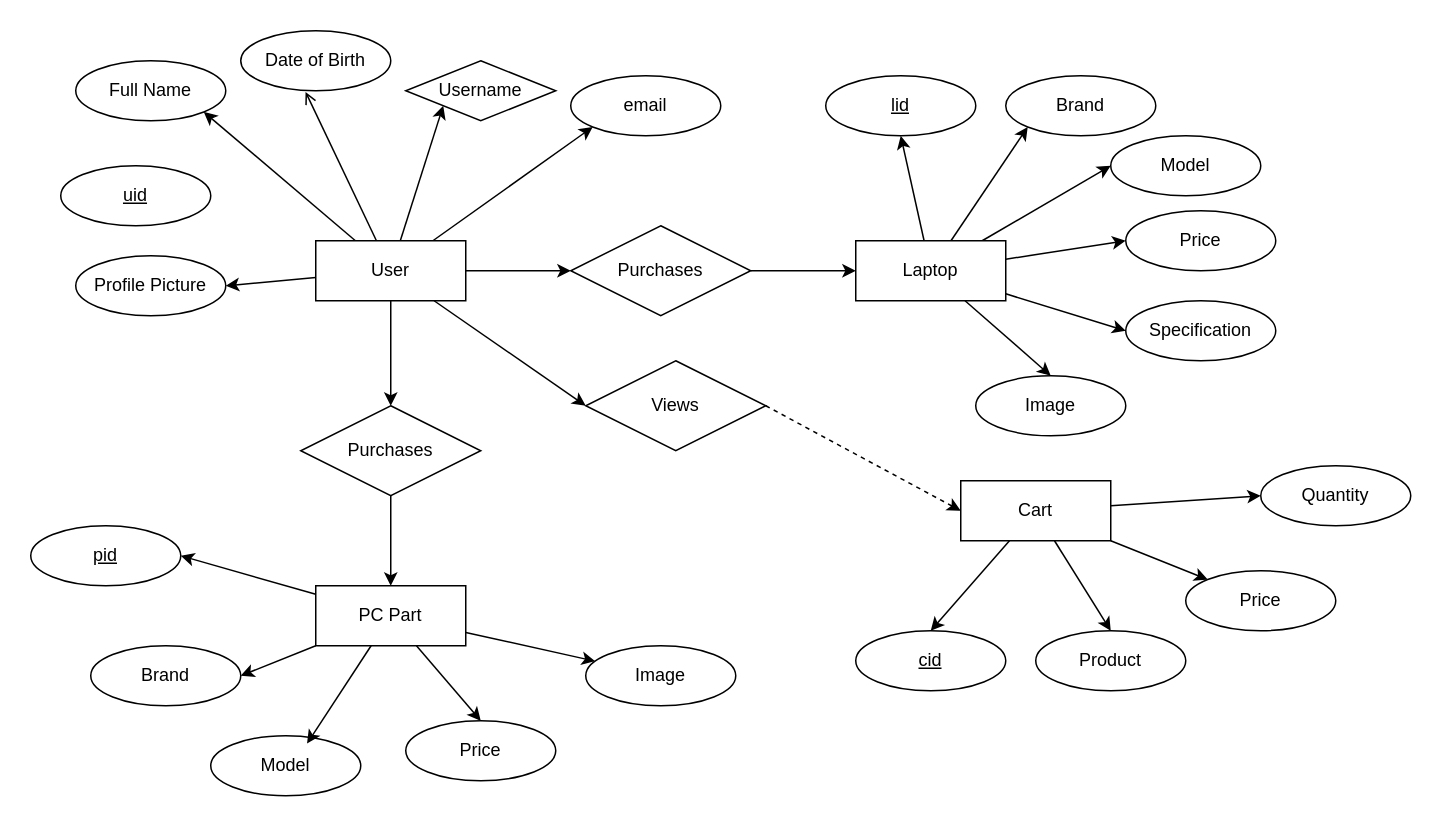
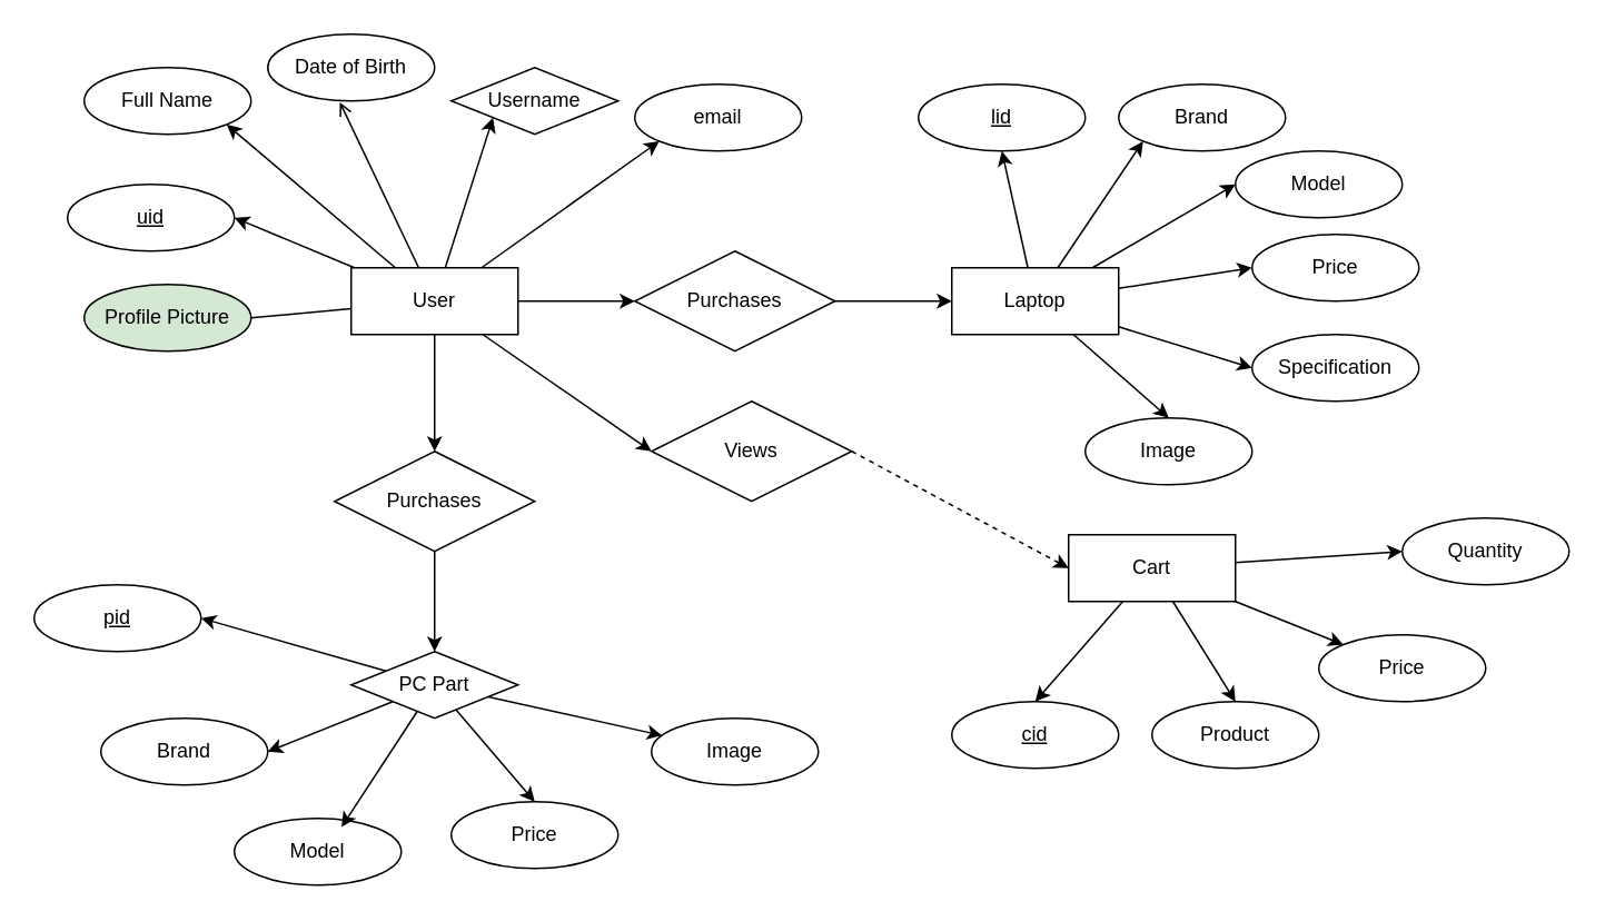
  <mxCell id="0" />
  <mxCell id="1" parent="0" />
  <mxCell id="2" style="edgeStyle=none;html=1;entryX=0;entryY=0.5;entryDx=0;entryDy=0;" edge="1" parent="1" source="10" target="12"><mxGeometry relative="1" as="geometry" /></mxCell>
  <mxCell id="3" style="edgeStyle=none;html=1;entryX=0.5;entryY=0;entryDx=0;entryDy=0;" edge="1" parent="1" source="10" target="20"><mxGeometry relative="1" as="geometry" /></mxCell>
  <mxCell id="4" style="edgeStyle=none;html=1;entryX=0;entryY=0.5;entryDx=0;entryDy=0;" edge="1" parent="1" source="10" target="27"><mxGeometry relative="1" as="geometry" /></mxCell>
- <mxCell id="5" style="edgeStyle=none;html=1;entryX=1;entryY=0.5;entryDx=0;entryDy=0;" edge="1" parent="1" source="10" target="36"><mxGeometry relative="1" as="geometry" /></mxCell>
+ <mxCell id="5" style="edgeStyle=none;html=1;entryX=1;entryY=0.5;entryDx=0;entryDy=0;endArrow=none;" edge="1" parent="1" source="10" target="36"><mxGeometry relative="1" as="geometry" /></mxCell>
+ <mxCell id="6" style="edgeStyle=none;html=1;entryX=1;entryY=0.5;entryDx=0;entryDy=0;" edge="1" parent="1" source="10" target="33"><mxGeometry relative="1" as="geometry" /></mxCell>
  <mxCell id="7" style="edgeStyle=none;html=1;entryX=1;entryY=1;entryDx=0;entryDy=0;" edge="1" parent="1" source="10" target="37"><mxGeometry relative="1" as="geometry" /></mxCell>
  <mxCell id="8" style="edgeStyle=none;html=1;entryX=0;entryY=1;entryDx=0;entryDy=0;" edge="1" parent="1" source="10" target="34"><mxGeometry relative="1" as="geometry" /></mxCell>
  <mxCell id="9" style="edgeStyle=none;html=1;entryX=0;entryY=1;entryDx=0;entryDy=0;" edge="1" parent="1" source="10" target="35"><mxGeometry relative="1" as="geometry" /></mxCell>
  <mxCell id="10" value="User" style="whiteSpace=wrap;html=1;align=center;" vertex="1" parent="1"><mxGeometry x="210" y="160" width="100" height="40" as="geometry" /></mxCell>
  <mxCell id="11" style="edgeStyle=none;html=1;entryX=0;entryY=0.5;entryDx=0;entryDy=0;" edge="1" parent="1" source="12" target="18"><mxGeometry relative="1" as="geometry" /></mxCell>
  <mxCell id="12" value="Purchases" style="shape=rhombus;perimeter=rhombusPerimeter;whiteSpace=wrap;html=1;align=center;" vertex="1" parent="1"><mxGeometry x="380" y="150" width="120" height="60" as="geometry" /></mxCell>
  <mxCell id="13" style="edgeStyle=none;html=1;entryX=0;entryY=1;entryDx=0;entryDy=0;" edge="1" parent="1" source="18" target="41"><mxGeometry relative="1" as="geometry" /></mxCell>
  <mxCell id="14" style="edgeStyle=none;html=1;entryX=0;entryY=0.5;entryDx=0;entryDy=0;" edge="1" parent="1" source="18" target="42"><mxGeometry relative="1" as="geometry" /></mxCell>
  <mxCell id="15" style="edgeStyle=none;html=1;entryX=0;entryY=0.5;entryDx=0;entryDy=0;" edge="1" parent="1" source="18" target="43"><mxGeometry relative="1" as="geometry" /></mxCell>
  <mxCell id="16" style="edgeStyle=none;html=1;entryX=0;entryY=0.5;entryDx=0;entryDy=0;" edge="1" parent="1" source="18" target="44"><mxGeometry relative="1" as="geometry" /></mxCell>
  <mxCell id="17" style="edgeStyle=none;html=1;entryX=0.5;entryY=0;entryDx=0;entryDy=0;" edge="1" parent="1" source="18" target="50"><mxGeometry relative="1" as="geometry" /></mxCell>
  <mxCell id="18" value="Laptop" style="whiteSpace=wrap;html=1;align=center;" vertex="1" parent="1"><mxGeometry x="570" y="160" width="100" height="40" as="geometry" /></mxCell>
  <mxCell id="19" style="edgeStyle=none;html=1;entryX=0.5;entryY=0;entryDx=0;entryDy=0;" edge="1" parent="1" source="20" target="25"><mxGeometry relative="1" as="geometry" /></mxCell>
  <mxCell id="20" value="Purchases" style="shape=rhombus;perimeter=rhombusPerimeter;whiteSpace=wrap;html=1;align=center;" vertex="1" parent="1"><mxGeometry x="200" y="270" width="120" height="60" as="geometry" /></mxCell>
  <mxCell id="21" style="edgeStyle=none;html=1;entryX=1;entryY=0.5;entryDx=0;entryDy=0;" edge="1" parent="1" source="25" target="51"><mxGeometry relative="1" as="geometry" /></mxCell>
  <mxCell id="22" style="edgeStyle=none;html=1;entryX=1;entryY=0.5;entryDx=0;entryDy=0;" edge="1" parent="1" source="25" target="52"><mxGeometry relative="1" as="geometry" /></mxCell>
  <mxCell id="23" style="edgeStyle=none;html=1;entryX=0.5;entryY=0;entryDx=0;entryDy=0;" edge="1" parent="1" source="25" target="54"><mxGeometry relative="1" as="geometry" /></mxCell>
  <mxCell id="24" style="edgeStyle=none;html=1;" edge="1" parent="1" source="25" target="55"><mxGeometry relative="1" as="geometry" /></mxCell>
- <mxCell id="25" value="PC Part" style="whiteSpace=wrap;html=1;align=center;" vertex="1" parent="1"><mxGeometry x="210" y="390" width="100" height="40" as="geometry" /></mxCell>
+ <mxCell id="25" value="PC Part" style="rhombus;whiteSpace=wrap;html=1;align=center;" vertex="1" parent="1"><mxGeometry x="210" y="390" width="100" height="40" as="geometry" /></mxCell>
  <mxCell id="26" style="edgeStyle=none;html=1;entryX=0;entryY=0.5;entryDx=0;entryDy=0;exitX=1;exitY=0.5;exitDx=0;exitDy=0;dashed=1;" edge="1" parent="1" source="27" target="32"><mxGeometry relative="1" as="geometry" /></mxCell>
  <mxCell id="27" value="Views" style="shape=rhombus;perimeter=rhombusPerimeter;whiteSpace=wrap;html=1;align=center;" vertex="1" parent="1"><mxGeometry x="390" y="240" width="120" height="60" as="geometry" /></mxCell>
  <mxCell id="28" style="edgeStyle=none;html=1;entryX=0.5;entryY=0;entryDx=0;entryDy=0;" edge="1" parent="1" source="32" target="46"><mxGeometry relative="1" as="geometry" /></mxCell>
  <mxCell id="29" style="edgeStyle=none;html=1;entryX=0.5;entryY=0;entryDx=0;entryDy=0;" edge="1" parent="1" source="32" target="47"><mxGeometry relative="1" as="geometry" /></mxCell>
  <mxCell id="30" style="edgeStyle=none;html=1;" edge="1" parent="1" source="32" target="48"><mxGeometry relative="1" as="geometry" /></mxCell>
  <mxCell id="31" style="edgeStyle=none;html=1;entryX=0;entryY=0.5;entryDx=0;entryDy=0;" edge="1" parent="1" source="32" target="49"><mxGeometry relative="1" as="geometry" /></mxCell>
  <mxCell id="32" value="Cart" style="whiteSpace=wrap;html=1;align=center;" vertex="1" parent="1"><mxGeometry x="640" y="320" width="100" height="40" as="geometry" /></mxCell>
  <mxCell id="33" value="u&lt;span style=&quot;background-color: transparent;&quot;&gt;id&lt;/span&gt;" style="ellipse;whiteSpace=wrap;html=1;align=center;fontStyle=4;" vertex="1" parent="1"><mxGeometry x="40" y="110" width="100" height="40" as="geometry" /></mxCell>
  <mxCell id="34" value="Username" style="rhombus;whiteSpace=wrap;html=1;align=center;" vertex="1" parent="1"><mxGeometry x="270" y="40" width="100" height="40" as="geometry" /></mxCell>
  <mxCell id="35" value="email" style="ellipse;whiteSpace=wrap;html=1;align=center;" vertex="1" parent="1"><mxGeometry x="380" y="50" width="100" height="40" as="geometry" /></mxCell>
- <mxCell id="36" value="Profile Picture" style="ellipse;whiteSpace=wrap;html=1;align=center;" vertex="1" parent="1"><mxGeometry x="50" y="170" width="100" height="40" as="geometry" /></mxCell>
+ <mxCell id="36" value="Profile Picture" style="ellipse;whiteSpace=wrap;html=1;align=center;fillColor=#d5e8d4;" vertex="1" parent="1"><mxGeometry x="50" y="170" width="100" height="40" as="geometry" /></mxCell>
  <mxCell id="37" value="Full Name" style="ellipse;whiteSpace=wrap;html=1;align=center;" vertex="1" parent="1"><mxGeometry x="50" y="40" width="100" height="40" as="geometry" /></mxCell>
  <mxCell id="38" value="Date of Birth" style="ellipse;whiteSpace=wrap;html=1;align=center;" vertex="1" parent="1"><mxGeometry x="160" y="20" width="100" height="40" as="geometry" /></mxCell>
  <mxCell id="39" style="edgeStyle=none;html=1;entryX=0.432;entryY=1.019;entryDx=0;entryDy=0;entryPerimeter=0;endArrow=open;" edge="1" parent="1" source="10" target="38"><mxGeometry relative="1" as="geometry" /></mxCell>
  <mxCell id="40" value="lid" style="ellipse;whiteSpace=wrap;html=1;align=center;fontStyle=4;" vertex="1" parent="1"><mxGeometry x="550" y="50" width="100" height="40" as="geometry" /></mxCell>
  <mxCell id="41" value="Brand" style="ellipse;whiteSpace=wrap;html=1;align=center;" vertex="1" parent="1"><mxGeometry x="670" y="50" width="100" height="40" as="geometry" /></mxCell>
  <mxCell id="42" value="Model" style="ellipse;whiteSpace=wrap;html=1;align=center;" vertex="1" parent="1"><mxGeometry x="740" y="90" width="100" height="40" as="geometry" /></mxCell>
  <mxCell id="43" value="Price" style="ellipse;whiteSpace=wrap;html=1;align=center;" vertex="1" parent="1"><mxGeometry x="750" y="140" width="100" height="40" as="geometry" /></mxCell>
  <mxCell id="44" value="Specification" style="ellipse;whiteSpace=wrap;html=1;align=center;" vertex="1" parent="1"><mxGeometry x="750" y="200" width="100" height="40" as="geometry" /></mxCell>
  <mxCell id="45" style="edgeStyle=none;html=1;entryX=0.5;entryY=1;entryDx=0;entryDy=0;" edge="1" parent="1" source="18" target="40"><mxGeometry relative="1" as="geometry" /></mxCell>
  <mxCell id="46" value="cid" style="ellipse;whiteSpace=wrap;html=1;align=center;fontStyle=4;" vertex="1" parent="1"><mxGeometry x="570" y="420" width="100" height="40" as="geometry" /></mxCell>
  <mxCell id="47" value="Product" style="ellipse;whiteSpace=wrap;html=1;align=center;" vertex="1" parent="1"><mxGeometry x="690" y="420" width="100" height="40" as="geometry" /></mxCell>
  <mxCell id="48" value="Price" style="ellipse;whiteSpace=wrap;html=1;align=center;" vertex="1" parent="1"><mxGeometry x="790" y="380" width="100" height="40" as="geometry" /></mxCell>
  <mxCell id="49" value="Quantity" style="ellipse;whiteSpace=wrap;html=1;align=center;" vertex="1" parent="1"><mxGeometry x="840" y="310" width="100" height="40" as="geometry" /></mxCell>
  <mxCell id="50" value="Image" style="ellipse;whiteSpace=wrap;html=1;align=center;" vertex="1" parent="1"><mxGeometry x="650" y="250" width="100" height="40" as="geometry" /></mxCell>
  <mxCell id="51" value="pid" style="ellipse;whiteSpace=wrap;html=1;align=center;fontStyle=4;" vertex="1" parent="1"><mxGeometry x="20" y="350" width="100" height="40" as="geometry" /></mxCell>
  <mxCell id="52" value="Brand" style="ellipse;whiteSpace=wrap;html=1;align=center;" vertex="1" parent="1"><mxGeometry x="60" y="430" width="100" height="40" as="geometry" /></mxCell>
  <mxCell id="53" value="Model" style="ellipse;whiteSpace=wrap;html=1;align=center;" vertex="1" parent="1"><mxGeometry x="140" y="490" width="100" height="40" as="geometry" /></mxCell>
  <mxCell id="54" value="Price" style="ellipse;whiteSpace=wrap;html=1;align=center;" vertex="1" parent="1"><mxGeometry x="270" y="480" width="100" height="40" as="geometry" /></mxCell>
  <mxCell id="55" value="Image" style="ellipse;whiteSpace=wrap;html=1;align=center;" vertex="1" parent="1"><mxGeometry x="390" y="430" width="100" height="40" as="geometry" /></mxCell>
  <mxCell id="56" style="edgeStyle=none;html=1;entryX=0.642;entryY=0.13;entryDx=0;entryDy=0;entryPerimeter=0;" edge="1" parent="1" source="25" target="53"><mxGeometry relative="1" as="geometry" /></mxCell>
